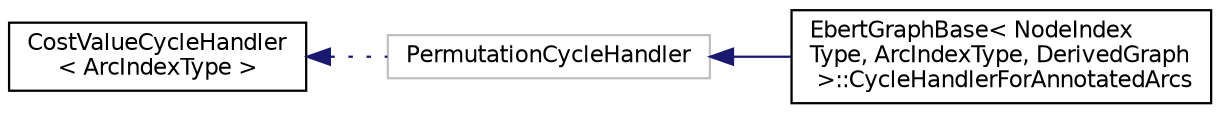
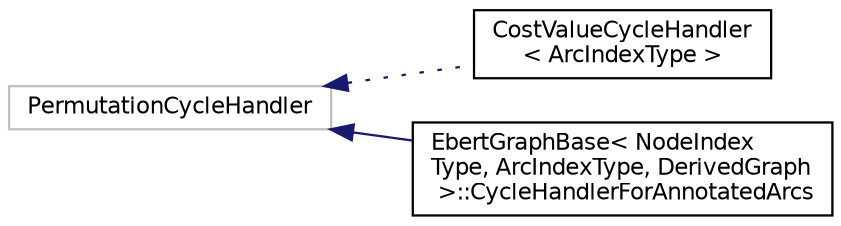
  digraph {
    rankdir=LR
    node [color=black fillcolor=white fontname=Helvetica fontsize=10 shape=record style=filled]
    edge [color=midnightblue dir=back fontname=Helvetica fontsize=10 labelfontname=Helvetica labelfontsize=10]
    n1 [color=grey75 height=0.2 label=PermutationCycleHandler width=0.4]
    n2 [height=0.2 label="CostValueCycleHandler\l\< ArcIndexType \>" width=0.4]
    n3 [height=0.2 label="EbertGraphBase\< NodeIndex\lType, ArcIndexType, DerivedGraph\l \>::CycleHandlerForAnnotatedArcs" width=0.4]
-   n2 -> n1 [style=dotted]
+   n1 -> n2 [style=dotted]
    n1 -> n3 [style=solid]
  }
